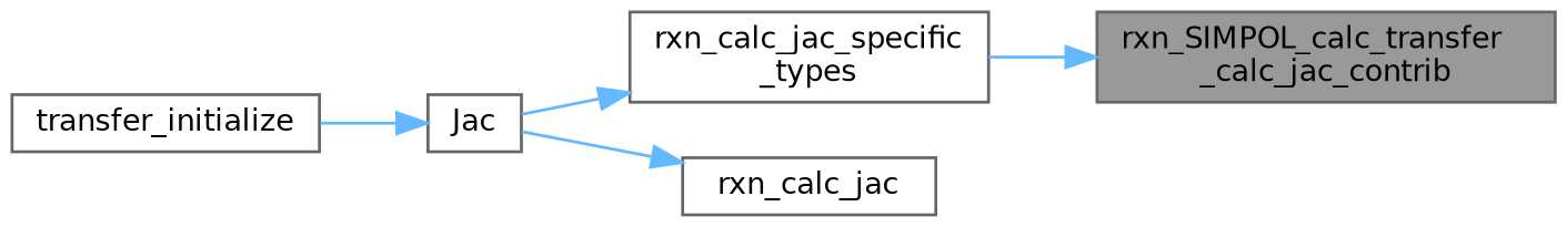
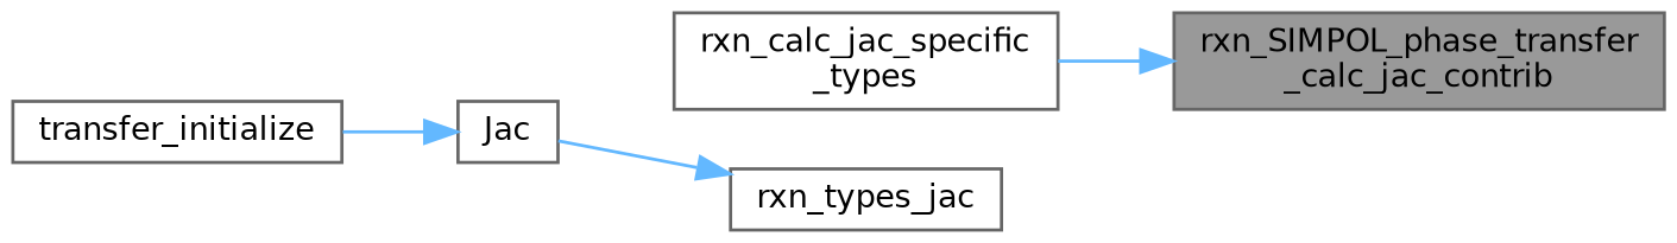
  digraph {
    rankdir=RL
    node [color=grey40 fillcolor=white fontname=Helvetica fontsize=10 shape=box style=filled]
    edge [color=steelblue1 dir=back fontname=Helvetica fontsize=10 labelfontname=Helvetica labelfontsize=10 style=solid]
-   n1 [color=gray40 fillcolor=grey60 fontcolor=black height=0.2 label="rxn_SIMPOL_calc_transfer\l_calc_jac_contrib" width=0.4]
+   n1 [color=gray40 fillcolor=grey60 fontcolor=black height=0.2 label="rxn_SIMPOL_phase_transfer\l_calc_jac_contrib" width=0.4]
    n2 [height=0.2 label="rxn_calc_jac_specific\l_types" width=0.4]
-   n3 [height=0.2 label=rxn_calc_jac width=0.4]
+   n3 [height=0.2 label=rxn_types_jac width=0.4]
    n4 [height=0.2 label=Jac width=0.4]
    n5 [height=0.2 label=transfer_initialize width=0.4]
    n1 -> n2
-   n2 -> n4
    n3 -> n4
    n4 -> n5
  }
